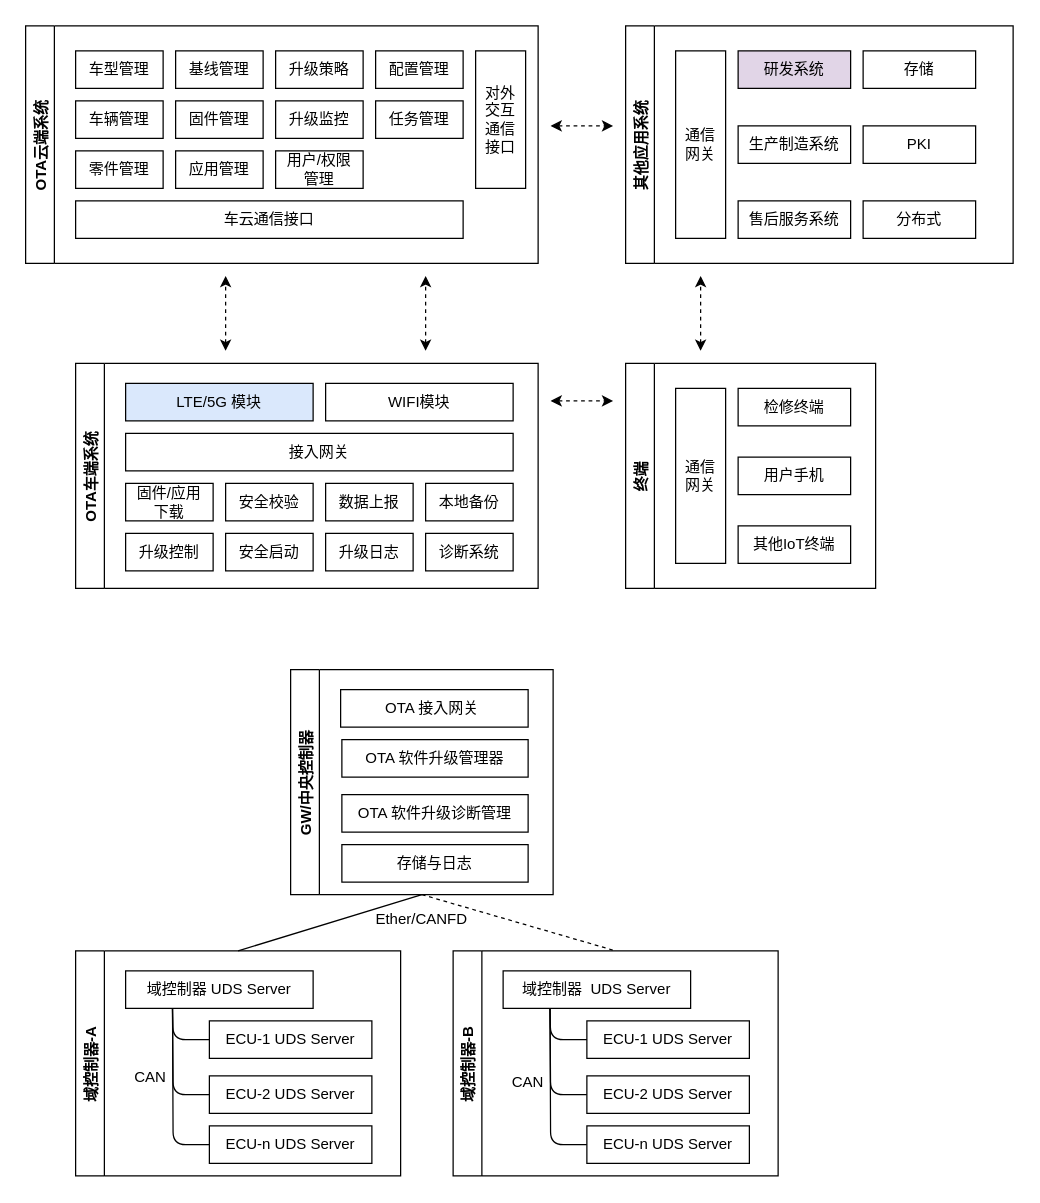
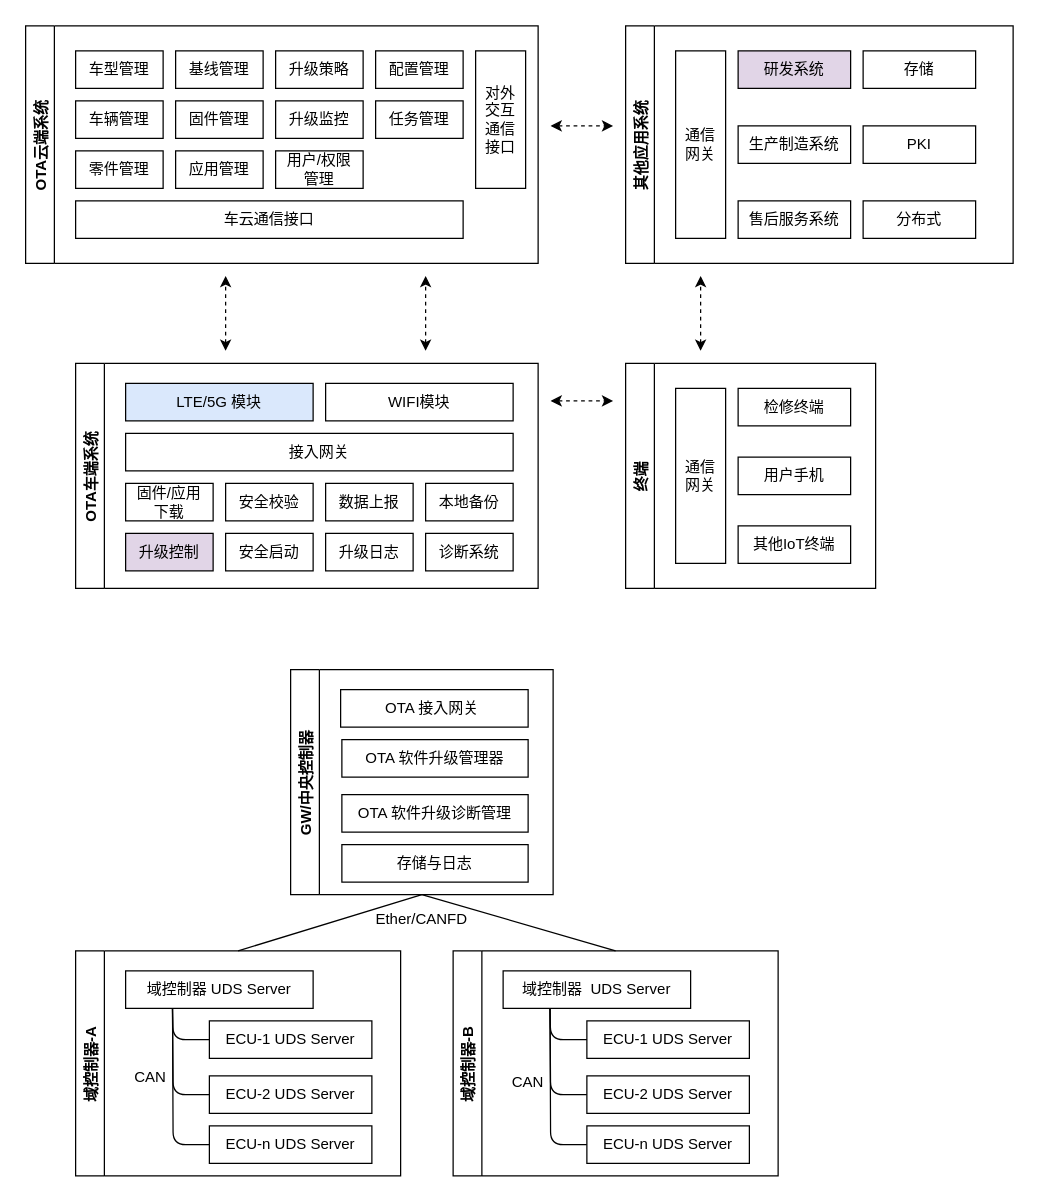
  <mxCell id="0" />
  <mxCell id="1" parent="0" />
  <mxCell id="2" value="OTA云端系统" style="swimlane;horizontal=0;" parent="1" vertex="1"><mxGeometry x="20" y="20" width="410" height="190" as="geometry" /></mxCell>
  <mxCell id="3" value="车型管理" style="rounded=0;whiteSpace=wrap;html=1;" parent="2" vertex="1"><mxGeometry x="40" y="20" width="70" height="30" as="geometry" /></mxCell>
  <mxCell id="4" value="车辆管理" style="rounded=0;whiteSpace=wrap;html=1;" parent="2" vertex="1"><mxGeometry x="40" y="60" width="70" height="30" as="geometry" /></mxCell>
  <mxCell id="5" value="零件管理" style="rounded=0;whiteSpace=wrap;html=1;" parent="2" vertex="1"><mxGeometry x="40" y="100" width="70" height="30" as="geometry" /></mxCell>
  <mxCell id="6" value="车云通信接口" style="rounded=0;whiteSpace=wrap;html=1;" parent="2" vertex="1"><mxGeometry x="40" y="140" width="310" height="30" as="geometry" /></mxCell>
  <mxCell id="7" value="基线管理" style="rounded=0;whiteSpace=wrap;html=1;" parent="2" vertex="1"><mxGeometry x="120" y="20" width="70" height="30" as="geometry" /></mxCell>
  <mxCell id="8" value="固件管理" style="rounded=0;whiteSpace=wrap;html=1;" parent="2" vertex="1"><mxGeometry x="120" y="60" width="70" height="30" as="geometry" /></mxCell>
  <mxCell id="9" value="应用管理" style="rounded=0;whiteSpace=wrap;html=1;" parent="2" vertex="1"><mxGeometry x="120" y="100" width="70" height="30" as="geometry" /></mxCell>
  <mxCell id="10" value="升级策略" style="rounded=0;whiteSpace=wrap;html=1;" parent="2" vertex="1"><mxGeometry x="200" y="20" width="70" height="30" as="geometry" /></mxCell>
  <mxCell id="11" value="任务管理" style="rounded=0;whiteSpace=wrap;html=1;" parent="2" vertex="1"><mxGeometry x="280" y="60" width="70" height="30" as="geometry" /></mxCell>
  <mxCell id="12" value="升级监控" style="rounded=0;whiteSpace=wrap;html=1;" parent="2" vertex="1"><mxGeometry x="200" y="60" width="70" height="30" as="geometry" /></mxCell>
  <mxCell id="13" value="配置管理" style="rounded=0;whiteSpace=wrap;html=1;" parent="2" vertex="1"><mxGeometry x="280" y="20" width="70" height="30" as="geometry" /></mxCell>
  <mxCell id="14" value="用户/权限&lt;br&gt;管理" style="rounded=0;whiteSpace=wrap;html=1;" parent="2" vertex="1"><mxGeometry x="200" y="100" width="70" height="30" as="geometry" /></mxCell>
  <mxCell id="15" value="对外&lt;br&gt;交互&lt;br&gt;通信&lt;br&gt;接口" style="rounded=0;whiteSpace=wrap;html=1;" parent="2" vertex="1"><mxGeometry x="360" y="20" width="40" height="110" as="geometry" /></mxCell>
  <mxCell id="16" value="OTA车端系统" style="swimlane;horizontal=0;" parent="1" vertex="1"><mxGeometry x="60" y="290" width="370" height="180" as="geometry" /></mxCell>
  <mxCell id="17" value="接入网关" style="rounded=0;whiteSpace=wrap;html=1;" parent="16" vertex="1"><mxGeometry x="40" y="56" width="310" height="30" as="geometry" /></mxCell>
  <mxCell id="18" value="固件/应用&lt;br&gt;下载" style="rounded=0;whiteSpace=wrap;html=1;" parent="16" vertex="1"><mxGeometry x="40" y="96" width="70" height="30" as="geometry" /></mxCell>
- <mxCell id="19" value="升级控制" style="rounded=0;whiteSpace=wrap;html=1;" parent="16" vertex="1"><mxGeometry x="40" y="136" width="70" height="30" as="geometry" /></mxCell>
+ <mxCell id="19" value="升级控制" style="rounded=0;whiteSpace=wrap;html=1;fillColor=#e1d5e7;" parent="16" vertex="1"><mxGeometry x="40" y="136" width="70" height="30" as="geometry" /></mxCell>
  <mxCell id="20" value="数据上报" style="rounded=0;whiteSpace=wrap;html=1;" parent="16" vertex="1"><mxGeometry x="200" y="96" width="70" height="30" as="geometry" /></mxCell>
  <mxCell id="21" value="升级日志" style="rounded=0;whiteSpace=wrap;html=1;" parent="16" vertex="1"><mxGeometry x="200" y="136" width="70" height="30" as="geometry" /></mxCell>
  <mxCell id="22" value="本地备份" style="rounded=0;whiteSpace=wrap;html=1;" parent="16" vertex="1"><mxGeometry x="280" y="96" width="70" height="30" as="geometry" /></mxCell>
  <mxCell id="23" value="安全校验" style="rounded=0;whiteSpace=wrap;html=1;" parent="16" vertex="1"><mxGeometry x="120" y="96" width="70" height="30" as="geometry" /></mxCell>
  <mxCell id="24" value="安全启动" style="rounded=0;whiteSpace=wrap;html=1;" parent="16" vertex="1"><mxGeometry x="120" y="136" width="70" height="30" as="geometry" /></mxCell>
  <mxCell id="25" value="LTE/5G 模块" style="rounded=0;whiteSpace=wrap;html=1;fillColor=#dae8fc;" parent="16" vertex="1"><mxGeometry x="40" y="16" width="150" height="30" as="geometry" /></mxCell>
  <mxCell id="26" value="WIFI模块" style="rounded=0;whiteSpace=wrap;html=1;" parent="16" vertex="1"><mxGeometry x="200" y="16" width="150" height="30" as="geometry" /></mxCell>
  <mxCell id="27" value="诊断系统" style="rounded=0;whiteSpace=wrap;html=1;" parent="16" vertex="1"><mxGeometry x="280" y="136" width="70" height="30" as="geometry" /></mxCell>
  <mxCell id="28" value="其他应用系统" style="swimlane;horizontal=0;" parent="1" vertex="1"><mxGeometry x="500" y="20" width="310" height="190" as="geometry" /></mxCell>
  <mxCell id="29" value="研发系统" style="rounded=0;whiteSpace=wrap;html=1;fillColor=#e1d5e7;" parent="28" vertex="1"><mxGeometry x="90" y="20" width="90" height="30" as="geometry" /></mxCell>
  <mxCell id="30" value="生产制造系统" style="rounded=0;whiteSpace=wrap;html=1;" parent="28" vertex="1"><mxGeometry x="90" y="80" width="90" height="30" as="geometry" /></mxCell>
  <mxCell id="31" value="售后服务系统" style="rounded=0;whiteSpace=wrap;html=1;" parent="28" vertex="1"><mxGeometry x="90" y="140" width="90" height="30" as="geometry" /></mxCell>
  <mxCell id="32" value="通信&lt;br&gt;网关" style="rounded=0;whiteSpace=wrap;html=1;" parent="28" vertex="1"><mxGeometry x="40" y="20" width="40" height="150" as="geometry" /></mxCell>
  <mxCell id="33" value="存储" style="rounded=0;whiteSpace=wrap;html=1;" parent="28" vertex="1"><mxGeometry x="190" y="20" width="90" height="30" as="geometry" /></mxCell>
  <mxCell id="34" value="PKI" style="rounded=0;whiteSpace=wrap;html=1;" parent="28" vertex="1"><mxGeometry x="190" y="80" width="90" height="30" as="geometry" /></mxCell>
  <mxCell id="35" value="分布式" style="rounded=0;whiteSpace=wrap;html=1;" parent="28" vertex="1"><mxGeometry x="190" y="140" width="90" height="30" as="geometry" /></mxCell>
  <mxCell id="36" value="" style="endArrow=classic;startArrow=classic;html=1;dashed=1;" parent="1" edge="1"><mxGeometry width="50" height="50" relative="1" as="geometry"><mxPoint x="180" y="280" as="sourcePoint" /><mxPoint x="180" y="220" as="targetPoint" /></mxGeometry></mxCell>
  <mxCell id="37" value="" style="endArrow=classic;startArrow=classic;html=1;dashed=1;" parent="1" edge="1"><mxGeometry width="50" height="50" relative="1" as="geometry"><mxPoint x="340" y="280" as="sourcePoint" /><mxPoint x="340" y="220" as="targetPoint" /></mxGeometry></mxCell>
  <mxCell id="38" value="" style="endArrow=classic;startArrow=classic;html=1;dashed=1;" parent="1" edge="1"><mxGeometry width="50" height="50" relative="1" as="geometry"><mxPoint x="440" y="100" as="sourcePoint" /><mxPoint x="490" y="100" as="targetPoint" /></mxGeometry></mxCell>
  <mxCell id="39" value="终端" style="swimlane;horizontal=0;" vertex="1" parent="1"><mxGeometry x="500" y="290" width="200" height="180" as="geometry" /></mxCell>
  <mxCell id="40" value="检修终端" style="rounded=0;whiteSpace=wrap;html=1;" vertex="1" parent="39"><mxGeometry x="90" y="20" width="90" height="30" as="geometry" /></mxCell>
  <mxCell id="41" value="用户手机" style="rounded=0;whiteSpace=wrap;html=1;" vertex="1" parent="39"><mxGeometry x="90" y="75" width="90" height="30" as="geometry" /></mxCell>
  <mxCell id="42" value="其他IoT终端" style="rounded=0;whiteSpace=wrap;html=1;" vertex="1" parent="39"><mxGeometry x="90" y="130" width="90" height="30" as="geometry" /></mxCell>
  <mxCell id="43" value="通信&lt;br&gt;网关" style="rounded=0;whiteSpace=wrap;html=1;" vertex="1" parent="39"><mxGeometry x="40" y="20" width="40" height="140" as="geometry" /></mxCell>
  <mxCell id="44" value="" style="endArrow=classic;startArrow=classic;html=1;dashed=1;" edge="1" parent="1"><mxGeometry width="50" height="50" relative="1" as="geometry"><mxPoint x="440" y="320" as="sourcePoint" /><mxPoint x="490" y="320" as="targetPoint" /></mxGeometry></mxCell>
  <mxCell id="45" value="" style="endArrow=classic;startArrow=classic;html=1;dashed=1;" edge="1" parent="1"><mxGeometry width="50" height="50" relative="1" as="geometry"><mxPoint x="560" y="280" as="sourcePoint" /><mxPoint x="560" y="220" as="targetPoint" /></mxGeometry></mxCell>
  <mxCell id="46" value="域控制器-A" style="swimlane;horizontal=0;" vertex="1" parent="1"><mxGeometry x="60" y="760" width="260" height="180" as="geometry" /></mxCell>
  <mxCell id="47" value="ECU-1 UDS Server" style="rounded=0;whiteSpace=wrap;html=1;" vertex="1" parent="46"><mxGeometry x="107" y="56" width="130" height="30" as="geometry" /></mxCell>
  <mxCell id="48" style="edgeStyle=none;html=1;exitX=0.25;exitY=1;exitDx=0;exitDy=0;entryX=0;entryY=0.5;entryDx=0;entryDy=0;endArrow=none;endFill=0;" edge="1" parent="46" source="51" target="47"><mxGeometry relative="1" as="geometry"><Array as="points"><mxPoint x="78" y="71" /></Array></mxGeometry></mxCell>
  <mxCell id="49" style="edgeStyle=none;html=1;exitX=0.25;exitY=1;exitDx=0;exitDy=0;entryX=0;entryY=0.5;entryDx=0;entryDy=0;endArrow=none;endFill=0;" edge="1" parent="46" source="51" target="52"><mxGeometry relative="1" as="geometry"><Array as="points"><mxPoint x="78" y="115" /></Array></mxGeometry></mxCell>
  <mxCell id="50" style="edgeStyle=none;html=1;exitX=0.25;exitY=1;exitDx=0;exitDy=0;entryX=0;entryY=0.5;entryDx=0;entryDy=0;endArrow=none;endFill=0;" edge="1" parent="46" source="51" target="53"><mxGeometry relative="1" as="geometry"><Array as="points"><mxPoint x="78" y="155" /></Array></mxGeometry></mxCell>
  <mxCell id="51" value="域控制器 UDS Server" style="rounded=0;whiteSpace=wrap;html=1;" vertex="1" parent="46"><mxGeometry x="40" y="16" width="150" height="30" as="geometry" /></mxCell>
  <mxCell id="52" value="ECU-2 UDS Server" style="rounded=0;whiteSpace=wrap;html=1;" vertex="1" parent="46"><mxGeometry x="107" y="100" width="130" height="30" as="geometry" /></mxCell>
  <mxCell id="53" value="ECU-n UDS Server" style="rounded=0;whiteSpace=wrap;html=1;" vertex="1" parent="46"><mxGeometry x="107" y="140" width="130" height="30" as="geometry" /></mxCell>
  <mxCell id="54" value="CAN" style="text;html=1;strokeColor=none;fillColor=none;align=center;verticalAlign=middle;whiteSpace=wrap;rounded=0;" vertex="1" parent="46"><mxGeometry x="30" y="86" width="60" height="30" as="geometry" /></mxCell>
  <mxCell id="55" value="域控制器-B" style="swimlane;horizontal=0;" vertex="1" parent="1"><mxGeometry x="362" y="760" width="260" height="180" as="geometry" /></mxCell>
  <mxCell id="56" value="ECU-1 UDS Server" style="rounded=0;whiteSpace=wrap;html=1;" vertex="1" parent="55"><mxGeometry x="107" y="56" width="130" height="30" as="geometry" /></mxCell>
  <mxCell id="57" style="edgeStyle=none;html=1;exitX=0.25;exitY=1;exitDx=0;exitDy=0;entryX=0;entryY=0.5;entryDx=0;entryDy=0;endArrow=none;endFill=0;" edge="1" parent="55" source="60" target="56"><mxGeometry relative="1" as="geometry"><Array as="points"><mxPoint x="78" y="71" /></Array></mxGeometry></mxCell>
  <mxCell id="58" style="edgeStyle=none;html=1;exitX=0.25;exitY=1;exitDx=0;exitDy=0;entryX=0;entryY=0.5;entryDx=0;entryDy=0;endArrow=none;endFill=0;" edge="1" parent="55" source="60" target="61"><mxGeometry relative="1" as="geometry"><Array as="points"><mxPoint x="78" y="115" /></Array></mxGeometry></mxCell>
  <mxCell id="59" style="edgeStyle=none;html=1;exitX=0.25;exitY=1;exitDx=0;exitDy=0;entryX=0;entryY=0.5;entryDx=0;entryDy=0;endArrow=none;endFill=0;" edge="1" parent="55" source="60" target="62"><mxGeometry relative="1" as="geometry"><Array as="points"><mxPoint x="78" y="155" /></Array></mxGeometry></mxCell>
  <mxCell id="60" value="域控制器&amp;nbsp; UDS Server" style="rounded=0;whiteSpace=wrap;html=1;" vertex="1" parent="55"><mxGeometry x="40" y="16" width="150" height="30" as="geometry" /></mxCell>
  <mxCell id="61" value="ECU-2 UDS Server" style="rounded=0;whiteSpace=wrap;html=1;" vertex="1" parent="55"><mxGeometry x="107" y="100" width="130" height="30" as="geometry" /></mxCell>
  <mxCell id="62" value="ECU-n UDS Server" style="rounded=0;whiteSpace=wrap;html=1;" vertex="1" parent="55"><mxGeometry x="107" y="140" width="130" height="30" as="geometry" /></mxCell>
  <mxCell id="63" value="CAN" style="text;html=1;strokeColor=none;fillColor=none;align=center;verticalAlign=middle;whiteSpace=wrap;rounded=0;" vertex="1" parent="55"><mxGeometry x="30" y="90" width="60" height="30" as="geometry" /></mxCell>
  <mxCell id="64" style="edgeStyle=none;html=1;exitX=0.5;exitY=1;exitDx=0;exitDy=0;entryX=0.5;entryY=0;entryDx=0;entryDy=0;endArrow=none;endFill=0;" edge="1" parent="1" source="66" target="46"><mxGeometry relative="1" as="geometry" /></mxCell>
- <mxCell id="65" style="edgeStyle=none;html=1;exitX=0.5;exitY=1;exitDx=0;exitDy=0;entryX=0.5;entryY=0;entryDx=0;entryDy=0;endArrow=none;endFill=0;dashed=1;" edge="1" parent="1" source="66" target="55"><mxGeometry relative="1" as="geometry" /></mxCell>
+ <mxCell id="65" style="edgeStyle=none;html=1;exitX=0.5;exitY=1;exitDx=0;exitDy=0;entryX=0.5;entryY=0;entryDx=0;entryDy=0;endArrow=none;endFill=0;" edge="1" parent="1" source="66" target="55"><mxGeometry relative="1" as="geometry" /></mxCell>
  <mxCell id="66" value="GW/中央控制器" style="swimlane;horizontal=0;" vertex="1" parent="1"><mxGeometry x="232" y="535" width="210" height="180" as="geometry" /></mxCell>
  <mxCell id="67" value="OTA 软件升级管理器" style="rounded=0;whiteSpace=wrap;html=1;" vertex="1" parent="66"><mxGeometry x="41" y="56" width="149" height="30" as="geometry" /></mxCell>
  <mxCell id="68" value="OTA 接入网关&amp;nbsp;" style="rounded=0;whiteSpace=wrap;html=1;" vertex="1" parent="66"><mxGeometry x="40" y="16" width="150" height="30" as="geometry" /></mxCell>
  <mxCell id="69" value="OTA 软件升级诊断管理" style="rounded=0;whiteSpace=wrap;html=1;" vertex="1" parent="66"><mxGeometry x="41" y="100" width="149" height="30" as="geometry" /></mxCell>
  <mxCell id="70" value="存储与日志" style="rounded=0;whiteSpace=wrap;html=1;" vertex="1" parent="66"><mxGeometry x="41" y="140" width="149" height="30" as="geometry" /></mxCell>
  <mxCell id="71" value="Ether/CANFD" style="text;html=1;strokeColor=none;fillColor=none;align=center;verticalAlign=middle;whiteSpace=wrap;rounded=0;" vertex="1" parent="1"><mxGeometry x="307" y="720" width="60" height="30" as="geometry" /></mxCell>
